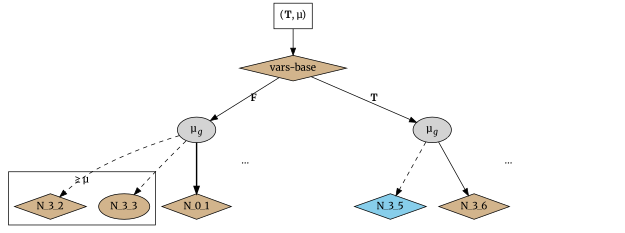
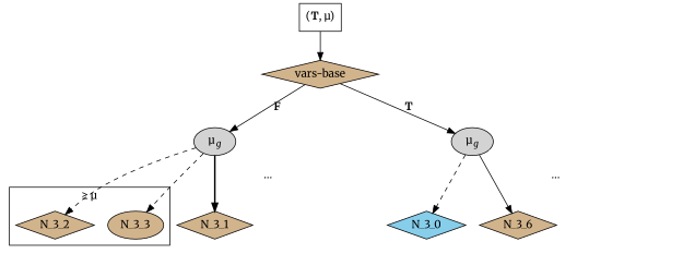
  digraph {
    fontname=Merriweather
    node [fontname=Merriweather shape=diamond style=filled]
    edge [fontname=Merriweather style=solid]
    N_3_2 [fillcolor=tan]
    N_3_3 [fillcolor=tan shape=ellipse]
    n3 [label=<(<b>T</b>, µ)> shape=record style=""]
    n4 [fillcolor=tan label="vars-base"]
    n5 [label=<µ<sub><i>g</i></sub>> shape=""]
    n6 [label=<µ<sub><i>g</i></sub>> shape=""]
-   N_3_1 [fillcolor=tan label=N_0_1]
+   N_3_1 [fillcolor=tan]
    N_3_4 [shape=triangle style=invisible]
-   N_3_5 [fillcolor=skyblue]
+   N_3_5 [fillcolor=skyblue label=N_3_0]
    N_3_6 [fillcolor=tan]
    N_3_8 [shape=triangle style=invisible]
    subgraph cluster_1 {
      label="≥ µ"
      N_3_2
      N_3_3
    }
    n3 -> n4
    n4 -> n5 [label=<<b>F</b>>]
    n4 -> n6 [label=<<b>T</b>>]
    n5 -> N_3_2 [style=dashed]
    n5 -> N_3_3 [style=dashed]
    n5 -> N_3_1 [style=bold]
    n5 -> N_3_4 [arrowhead=none color=white label="…" style=""]
    n6 -> N_3_5 [style=dashed]
    n6 -> N_3_6
    n6 -> N_3_8 [arrowhead=none color=white label="…" style=""]
  }
